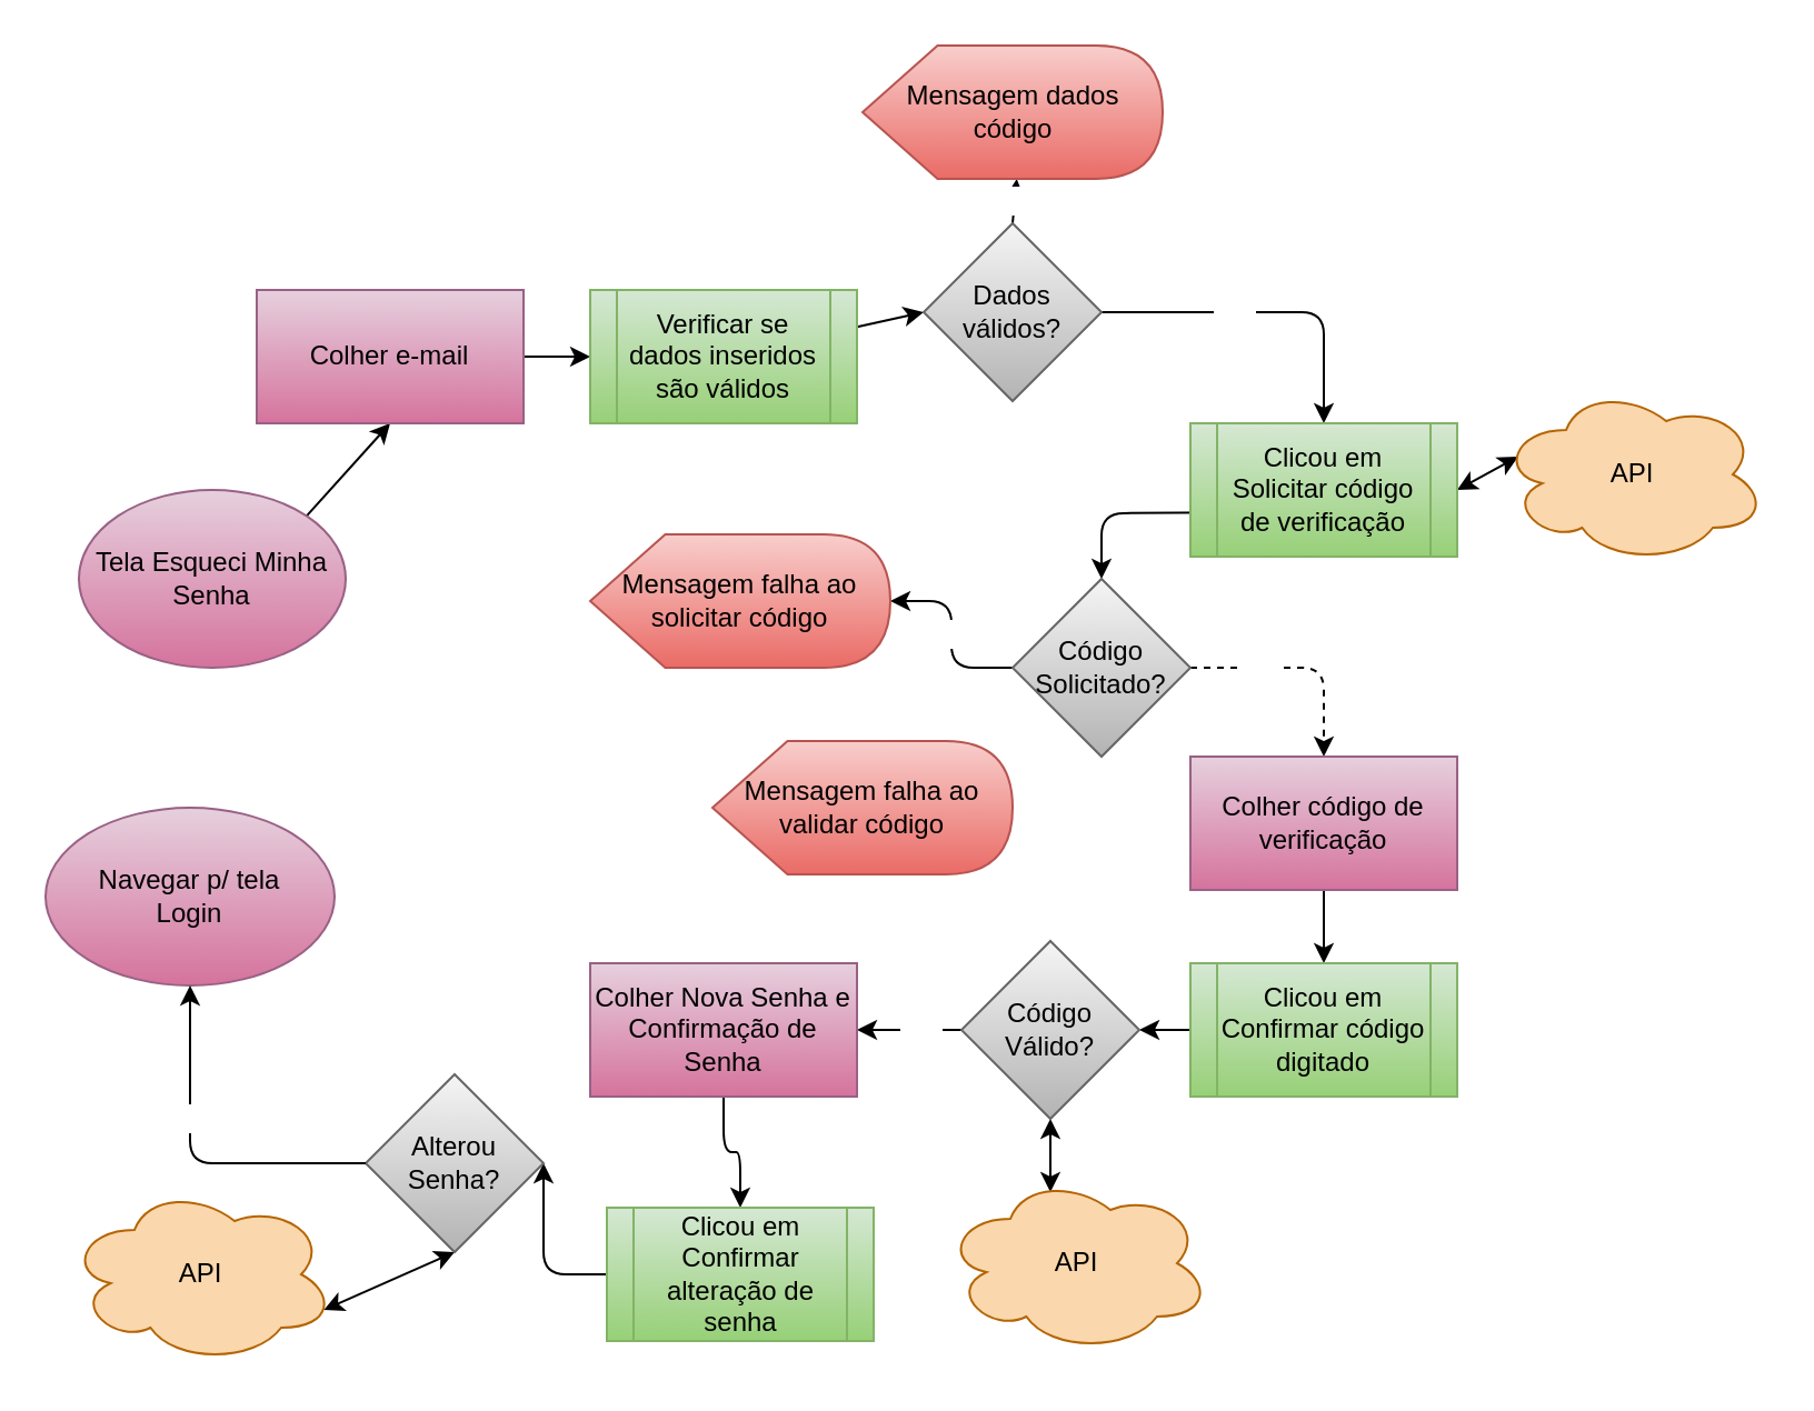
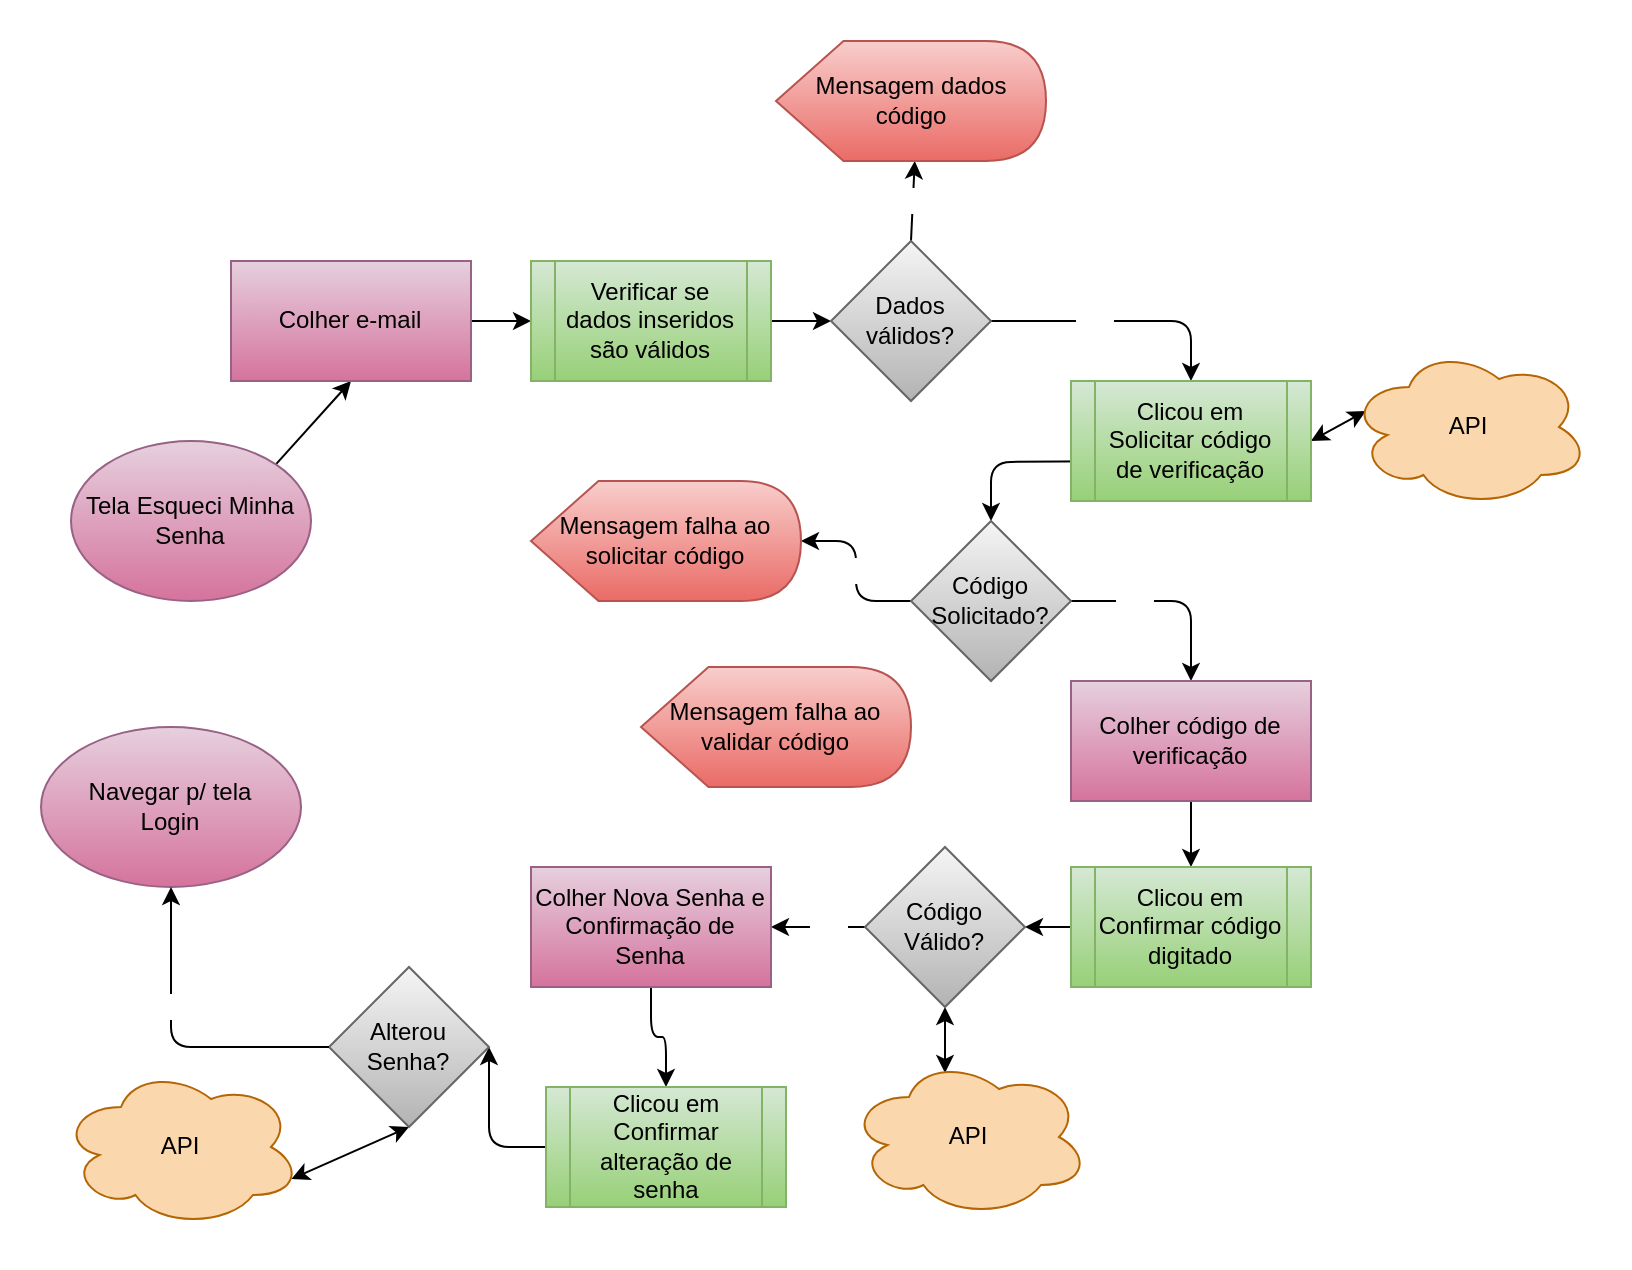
  <mxCell id="0" />
  <mxCell id="1" parent="0" />
  <mxCell id="2" value="" style="edgeStyle=none;html=1;fontColor=#000000;exitX=1;exitY=0;exitDx=0;exitDy=0;entryX=0.5;entryY=1;entryDx=0;entryDy=0;" parent="1" source="3" target="5" edge="1"><mxGeometry relative="1" as="geometry" /></mxCell>
  <mxCell id="3" value="Tela Esqueci Minha Senha" style="ellipse;whiteSpace=wrap;html=1;fillColor=#e6d0de;strokeColor=#996185;fontStyle=0;gradientColor=#d5739d;fontColor=#000000;" parent="1" vertex="1"><mxGeometry x="35" y="220" width="120" height="80" as="geometry" /></mxCell>
  <mxCell id="4" style="edgeStyle=none;html=1;exitX=1;exitY=0.5;exitDx=0;exitDy=0;entryX=0;entryY=0.5;entryDx=0;entryDy=0;fontColor=#000000;" parent="1" source="5" target="7" edge="1"><mxGeometry relative="1" as="geometry" /></mxCell>
  <mxCell id="5" value="Colher e-mail" style="whiteSpace=wrap;html=1;fillColor=#e6d0de;strokeColor=#996185;fontColor=#000000;fontStyle=0;gradientColor=#d5739d;" parent="1" vertex="1"><mxGeometry x="115" y="130" width="120" height="60" as="geometry" /></mxCell>
  <mxCell id="6" style="edgeStyle=none;html=1;entryX=0;entryY=0.5;entryDx=0;entryDy=0;fontColor=#000000;" parent="1" source="7" target="10" edge="1"><mxGeometry relative="1" as="geometry" /></mxCell>
  <mxCell id="7" value="Verificar se dados inseridos são válidos" style="shape=process;whiteSpace=wrap;html=1;backgroundOutline=1;fillColor=#d5e8d4;gradientColor=#97d077;strokeColor=#82b366;fontColor=#000000;" parent="1" vertex="1"><mxGeometry x="265" y="130" width="120" height="60" as="geometry" /></mxCell>
  <mxCell id="8" value="Sim" style="edgeStyle=orthogonalEdgeStyle;html=1;exitX=1;exitY=0.5;exitDx=0;exitDy=0;fontColor=#FFFFFF;entryX=0.5;entryY=0;entryDx=0;entryDy=0;" parent="1" source="10" target="14" edge="1"><mxGeometry x="-0.2" relative="1" as="geometry"><mxPoint x="535" y="160" as="targetPoint" /><mxPoint as="offset" /></mxGeometry></mxCell>
  <mxCell id="9" value="Não" style="edgeStyle=none;html=1;fontColor=#FFFFFF;exitX=0.5;exitY=0;exitDx=0;exitDy=0;entryX=0;entryY=0;entryDx=69.375;entryDy=60;entryPerimeter=0;" parent="1" source="10" target="11" edge="1"><mxGeometry relative="1" as="geometry"><mxPoint x="595" y="120" as="targetPoint" /><mxPoint x="455" y="110" as="sourcePoint" /><mxPoint as="offset" /></mxGeometry></mxCell>
- <mxCell id="10" value="Dados válidos?" style="rhombus;whiteSpace=wrap;html=1;fillColor=#f5f5f5;gradientColor=#b3b3b3;strokeColor=#666666;fontColor=#000000;" parent="1" vertex="1"><mxGeometry x="415" y="100" width="80" height="80" as="geometry" /></mxCell>
+ <mxCell id="10" value="Dados válidos?" style="rhombus;whiteSpace=wrap;html=1;fillColor=#f5f5f5;gradientColor=#b3b3b3;strokeColor=#666666;fontColor=#000000;" parent="1" vertex="1"><mxGeometry x="415" y="120" width="80" height="80" as="geometry" /></mxCell>
  <mxCell id="11" value="Mensagem dados código" style="shape=display;whiteSpace=wrap;html=1;fillColor=#f8cecc;gradientColor=#ea6b66;strokeColor=#b85450;fontColor=#000000;" parent="1" vertex="1"><mxGeometry x="387.5" y="20" width="135" height="60" as="geometry" /></mxCell>
  <mxCell id="12" style="edgeStyle=orthogonalEdgeStyle;html=1;entryX=0.5;entryY=0;entryDx=0;entryDy=0;fontColor=#FFFFFF;" parent="1" target="18" edge="1"><mxGeometry relative="1" as="geometry"><mxPoint x="575" y="230" as="sourcePoint" /></mxGeometry></mxCell>
  <mxCell id="13" style="edgeStyle=none;html=1;exitX=1;exitY=0.5;exitDx=0;exitDy=0;entryX=0.07;entryY=0.4;entryDx=0;entryDy=0;entryPerimeter=0;fontColor=#000000;startArrow=classic;startFill=1;" edge="1" parent="1" source="14" target="20"><mxGeometry relative="1" as="geometry" /></mxCell>
  <mxCell id="14" value="Clicou em Solicitar código de verificação" style="shape=process;whiteSpace=wrap;html=1;backgroundOutline=1;fillColor=#d5e8d4;gradientColor=#97d077;strokeColor=#82b366;fontColor=#000000;" parent="1" vertex="1"><mxGeometry x="535" y="190" width="120" height="60" as="geometry" /></mxCell>
- <mxCell id="15" value="Sim" style="edgeStyle=orthogonalEdgeStyle;html=1;fontColor=#FFFFFF;exitX=1;exitY=0.5;exitDx=0;exitDy=0;entryX=0.5;entryY=0;entryDx=0;entryDy=0;dashed=1;" parent="1" source="18" target="23" edge="1"><mxGeometry x="-0.368" relative="1" as="geometry"><mxPoint x="515" y="320" as="sourcePoint" /><Array as="points"><mxPoint x="595" y="300" /></Array><mxPoint as="offset" /><mxPoint x="654" y="303" as="targetPoint" /></mxGeometry></mxCell>
+ <mxCell id="15" value="Sim" style="edgeStyle=orthogonalEdgeStyle;html=1;fontColor=#FFFFFF;exitX=1;exitY=0.5;exitDx=0;exitDy=0;entryX=0.5;entryY=0;entryDx=0;entryDy=0;" parent="1" source="18" target="23" edge="1"><mxGeometry x="-0.368" relative="1" as="geometry"><mxPoint x="515" y="320" as="sourcePoint" /><Array as="points"><mxPoint x="595" y="300" /></Array><mxPoint as="offset" /><mxPoint x="654" y="303" as="targetPoint" /></mxGeometry></mxCell>
  <mxCell id="16" style="edgeStyle=orthogonalEdgeStyle;html=1;fontColor=#FFFFFF;entryX=1;entryY=0.5;entryDx=0;entryDy=0;entryPerimeter=0;exitX=0;exitY=0.5;exitDx=0;exitDy=0;" parent="1" source="18" target="19" edge="1"><mxGeometry relative="1" as="geometry"><mxPoint x="400" y="270" as="targetPoint" /><mxPoint x="454" y="303" as="sourcePoint" /></mxGeometry></mxCell>
  <mxCell id="17" value="Não" style="edgeLabel;html=1;align=center;verticalAlign=middle;resizable=0;points=[];fontColor=#FFFFFF;" parent="16" vertex="1" connectable="0"><mxGeometry x="0.012" y="4" relative="1" as="geometry"><mxPoint x="1" as="offset" /></mxGeometry></mxCell>
  <mxCell id="18" value="Código Solicitado?" style="rhombus;whiteSpace=wrap;html=1;fillColor=#f5f5f5;gradientColor=#b3b3b3;strokeColor=#666666;fontColor=#000000;" parent="1" vertex="1"><mxGeometry x="455" y="260" width="80" height="80" as="geometry" /></mxCell>
  <mxCell id="19" value="Mensagem falha ao solicitar código" style="shape=display;whiteSpace=wrap;html=1;fillColor=#f8cecc;gradientColor=#ea6b66;strokeColor=#b85450;fontColor=#000000;" parent="1" vertex="1"><mxGeometry x="265" y="240" width="135" height="60" as="geometry" /></mxCell>
  <mxCell id="20" value="API" style="ellipse;shape=cloud;whiteSpace=wrap;html=1;fillColor=#fad7ac;strokeColor=#b46504;fontColor=#000000;" vertex="1" parent="1"><mxGeometry x="674" y="173" width="120" height="80" as="geometry" /></mxCell>
  <mxCell id="21" value="Navegar p/ tela&lt;br&gt;Login" style="ellipse;whiteSpace=wrap;html=1;fillColor=#e6d0de;strokeColor=#996185;gradientColor=#d5739d;fontColor=#000000;" vertex="1" parent="1"><mxGeometry x="20" y="363" width="130" height="80" as="geometry" /></mxCell>
  <mxCell id="22" style="edgeStyle=none;html=1;exitX=0.5;exitY=1;exitDx=0;exitDy=0;entryX=0.5;entryY=0;entryDx=0;entryDy=0;fontColor=#000000;" edge="1" parent="1" source="23" target="25"><mxGeometry relative="1" as="geometry" /></mxCell>
  <mxCell id="23" value="Colher código de verificação" style="whiteSpace=wrap;html=1;fillColor=#e6d0de;strokeColor=#996185;fontColor=#000000;fontStyle=0;gradientColor=#d5739d;" vertex="1" parent="1"><mxGeometry x="535" y="340" width="120" height="60" as="geometry" /></mxCell>
  <mxCell id="24" style="edgeStyle=none;html=1;entryX=1;entryY=0.5;entryDx=0;entryDy=0;fontColor=#000000;" edge="1" parent="1" source="25" target="28"><mxGeometry relative="1" as="geometry" /></mxCell>
  <mxCell id="25" value="Clicou em Confirmar código digitado" style="shape=process;whiteSpace=wrap;html=1;backgroundOutline=1;fillColor=#d5e8d4;gradientColor=#97d077;strokeColor=#82b366;fontColor=#000000;" vertex="1" parent="1"><mxGeometry x="535" y="433" width="120" height="60" as="geometry" /></mxCell>
  <mxCell id="26" style="edgeStyle=none;html=1;exitX=0.5;exitY=1;exitDx=0;exitDy=0;entryX=0.4;entryY=0.1;entryDx=0;entryDy=0;entryPerimeter=0;fontColor=#000000;startArrow=classic;startFill=1;" edge="1" parent="1" source="28" target="29"><mxGeometry relative="1" as="geometry" /></mxCell>
  <mxCell id="27" value="Sim" style="edgeStyle=orthogonalEdgeStyle;html=1;exitX=0;exitY=0.5;exitDx=0;exitDy=0;entryX=1;entryY=0.5;entryDx=0;entryDy=0;fontColor=#FFFFFF;startArrow=none;startFill=0;" edge="1" parent="1" source="28" target="32"><mxGeometry x="-0.234" relative="1" as="geometry"><mxPoint as="offset" /></mxGeometry></mxCell>
  <mxCell id="28" value="Código Válido?" style="rhombus;whiteSpace=wrap;html=1;fillColor=#f5f5f5;gradientColor=#b3b3b3;strokeColor=#666666;fontColor=#000000;" vertex="1" parent="1"><mxGeometry x="432" y="423" width="80" height="80" as="geometry" /></mxCell>
  <mxCell id="29" value="API" style="ellipse;shape=cloud;whiteSpace=wrap;html=1;fillColor=#fad7ac;strokeColor=#b46504;fontColor=#000000;" vertex="1" parent="1"><mxGeometry x="424" y="528" width="120" height="80" as="geometry" /></mxCell>
  <mxCell id="30" value="Mensagem falha ao validar código" style="shape=display;whiteSpace=wrap;html=1;fillColor=#f8cecc;gradientColor=#ea6b66;strokeColor=#b85450;fontColor=#000000;" vertex="1" parent="1"><mxGeometry x="320" y="333" width="135" height="60" as="geometry" /></mxCell>
  <mxCell id="31" style="edgeStyle=orthogonalEdgeStyle;html=1;exitX=0.5;exitY=1;exitDx=0;exitDy=0;entryX=0.5;entryY=0;entryDx=0;entryDy=0;fontColor=#FFFFFF;startArrow=none;startFill=0;" edge="1" parent="1" source="32" target="34"><mxGeometry relative="1" as="geometry" /></mxCell>
  <mxCell id="32" value="Colher Nova Senha e Confirmação de Senha" style="whiteSpace=wrap;html=1;fillColor=#e6d0de;strokeColor=#996185;fontColor=#000000;fontStyle=0;gradientColor=#d5739d;" vertex="1" parent="1"><mxGeometry x="265" y="433" width="120" height="60" as="geometry" /></mxCell>
  <mxCell id="33" style="edgeStyle=orthogonalEdgeStyle;html=1;exitX=0;exitY=0.5;exitDx=0;exitDy=0;fontColor=#FFFFFF;startArrow=none;startFill=0;entryX=1;entryY=0.5;entryDx=0;entryDy=0;" edge="1" parent="1" source="34" target="37"><mxGeometry relative="1" as="geometry"><mxPoint x="244" y="573" as="targetPoint" /><Array as="points"><mxPoint x="244" y="573" /></Array></mxGeometry></mxCell>
  <mxCell id="34" value="Clicou em Confirmar alteração de senha" style="shape=process;whiteSpace=wrap;html=1;backgroundOutline=1;fillColor=#d5e8d4;gradientColor=#97d077;strokeColor=#82b366;fontColor=#000000;" vertex="1" parent="1"><mxGeometry x="272.5" y="543" width="120" height="60" as="geometry" /></mxCell>
  <mxCell id="35" value="API" style="ellipse;shape=cloud;whiteSpace=wrap;html=1;fillColor=#fad7ac;strokeColor=#b46504;fontColor=#000000;" vertex="1" parent="1"><mxGeometry x="30" y="533" width="120" height="80" as="geometry" /></mxCell>
  <mxCell id="36" style="html=1;entryX=0.96;entryY=0.7;entryDx=0;entryDy=0;entryPerimeter=0;fontColor=#FFFFFF;startArrow=classic;startFill=1;exitX=0.5;exitY=1;exitDx=0;exitDy=0;" edge="1" parent="1" source="37" target="35"><mxGeometry relative="1" as="geometry"><Array as="points" /></mxGeometry></mxCell>
  <mxCell id="37" value="Alterou&lt;br&gt;Senha?" style="rhombus;whiteSpace=wrap;html=1;fillColor=#f5f5f5;gradientColor=#b3b3b3;strokeColor=#666666;fontColor=#000000;" vertex="1" parent="1"><mxGeometry x="164" y="483" width="80" height="80" as="geometry" /></mxCell>
  <mxCell id="38" value="Sim" style="edgeStyle=orthogonalEdgeStyle;html=1;fontColor=#FFFFFF;startArrow=none;startFill=0;entryX=0.5;entryY=1;entryDx=0;entryDy=0;exitX=0;exitY=0.5;exitDx=0;exitDy=0;" edge="1" parent="1" source="37" target="21"><mxGeometry x="0.24" y="1" relative="1" as="geometry"><mxPoint x="235" y="460" as="sourcePoint" /><mxPoint x="195.5" y="400" as="targetPoint" /><mxPoint as="offset" /></mxGeometry></mxCell>
